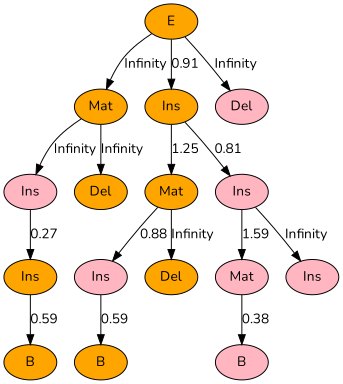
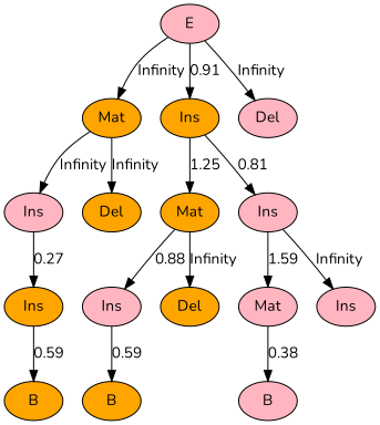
  digraph {
    fontname=Nunito
    node [style=filled fillcolor=lightpink fontname=Nunito]
    edge [fontname=Nunito]
-   n1 [label=E fillcolor=orange]
+   n1 [label=E]
    n2 [label=Mat fillcolor=orange]
    n3 [label=Ins fillcolor=orange]
    n4 [label=Del]
    n5 [label=Ins]
    n6 [label=Del fillcolor=orange]
    n7 [label=Ins fillcolor=orange]
    n8 [label=B fillcolor=orange]
    n9 [label=Mat fillcolor=orange]
    n10 [label=Ins]
    n11 [label=Ins]
    n12 [label=Del fillcolor=orange]
    n13 [label=B fillcolor=orange]
    n14 [label=Mat]
    n15 [label=Ins]
    n16 [label=B]
    n1 -> n2 [label=Infinity]
    n1 -> n3 [label=0.91]
    n1 -> n4 [label=Infinity]
    n2 -> n5 [label=Infinity]
    n2 -> n6 [label=Infinity]
    n3 -> n9 [label=1.25]
    n3 -> n10 [label=0.81]
    n5 -> n7 [label=0.27]
    n7 -> n8 [label=0.59]
    n9 -> n11 [label=0.88]
    n9 -> n12 [label=Infinity]
    n10 -> n14 [label=1.59]
    n10 -> n15 [label=Infinity]
    n11 -> n13 [label=0.59]
    n14 -> n16 [label=0.38]
  }
